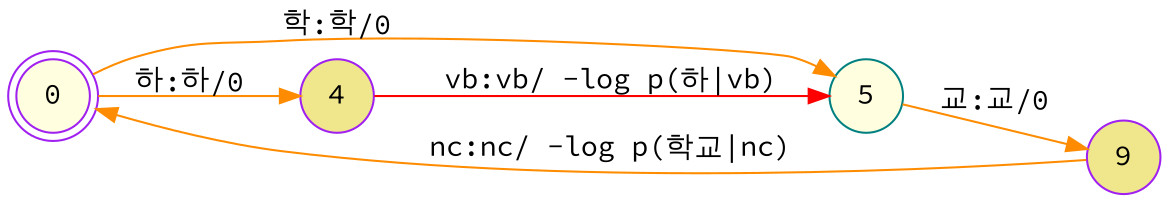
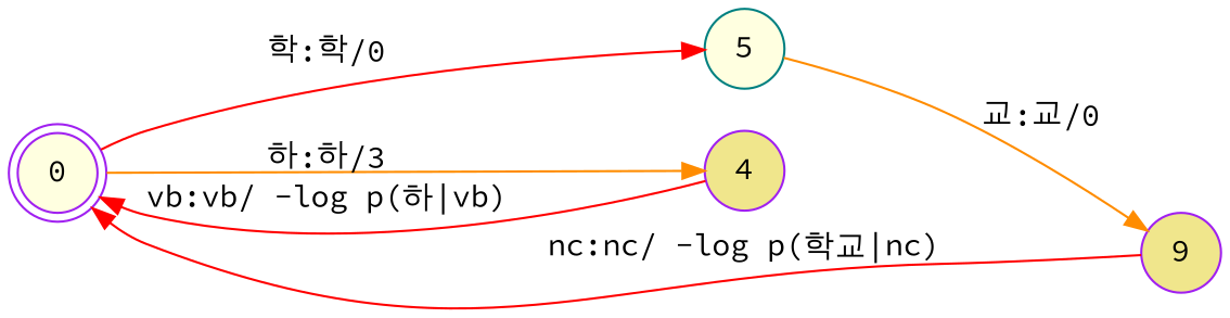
  digraph {
    fontname="Source Code Pro"
    rankdir=LR
    node [color=purple fillcolor=lightyellow fontname="Source Code Pro" shape=circle style=filled]
    edge [color=red fontname="Source Code Pro"]
    0 [shape=doublecircle]
    n2 [color=teal label=5]
    4 [fillcolor=khaki]
    n4 [fillcolor=khaki label=9]
-   0 -> n2 [color=darkorange label="학:학/0"]
-   0 -> 4 [color=darkorange label="하:하/0"]
+   0 -> n2 [label="학:학/0"]
+   0 -> 4 [color=darkorange label="하:하/3"]
    n2 -> n4 [color=darkorange label="교:교/0"]
-   4 -> n2 [label="vb:vb/ -log p(하|vb)"]
-   n4 -> 0 [color=darkorange label="nc:nc/ -log p(학교|nc)"]
+   4 -> 0 [label="vb:vb/ -log p(하|vb)"]
+   n4 -> 0 [label="nc:nc/ -log p(학교|nc)"]
  }
